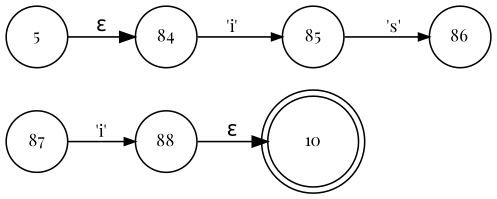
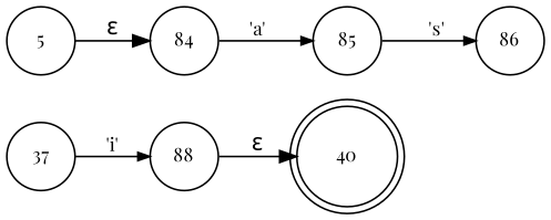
  digraph {
    fontname="Playfair Display"
    rankdir=LR
    node [fixedsize=true fontname="Playfair Display" fontsize=11 shape=circle peripheries=1]
    edge [arrowhead=normal arrowsize=.7 fontname="Playfair Display" fontsize=11]
-   n1 [label=10 shape=doublecircle width=.6 peripheries=""]
+   n1 [label=40 shape=doublecircle width=.6 peripheries=""]
    n2 [label=84 width=.55]
    n3 [label=85 width=.55]
    n4 [label=86 width=.55]
-   n5 [label=87 width=.55]
+   n5 [label=37 width=.55]
    n6 [label=88 width=.55]
    n7 [label=5 width=.55]
-   n2 -> n3 [label="'i'"]
+   n2 -> n3 [label="'a'"]
    n3 -> n4 [label="'s'"]
    n5 -> n6 [label="'i'"]
    n6 -> n1 [label="&epsilon;" arrowhead="" arrowsize="" fontsize=""]
    n7 -> n2 [label="&epsilon;" arrowhead="" arrowsize="" fontsize=""]
  }
